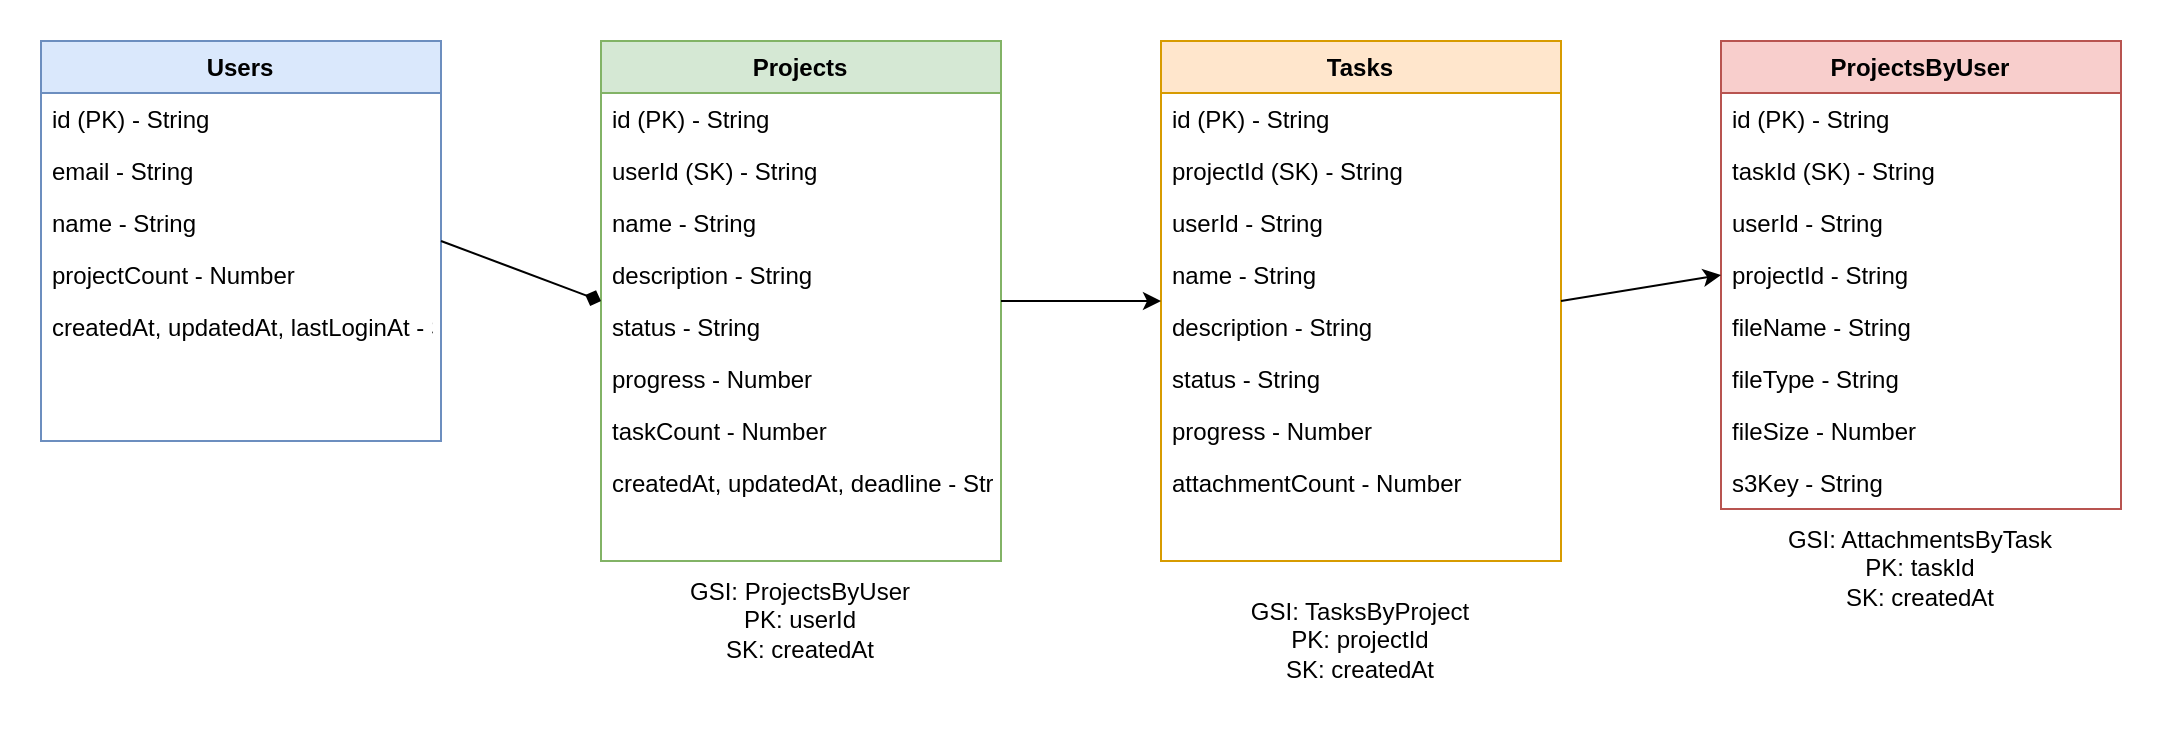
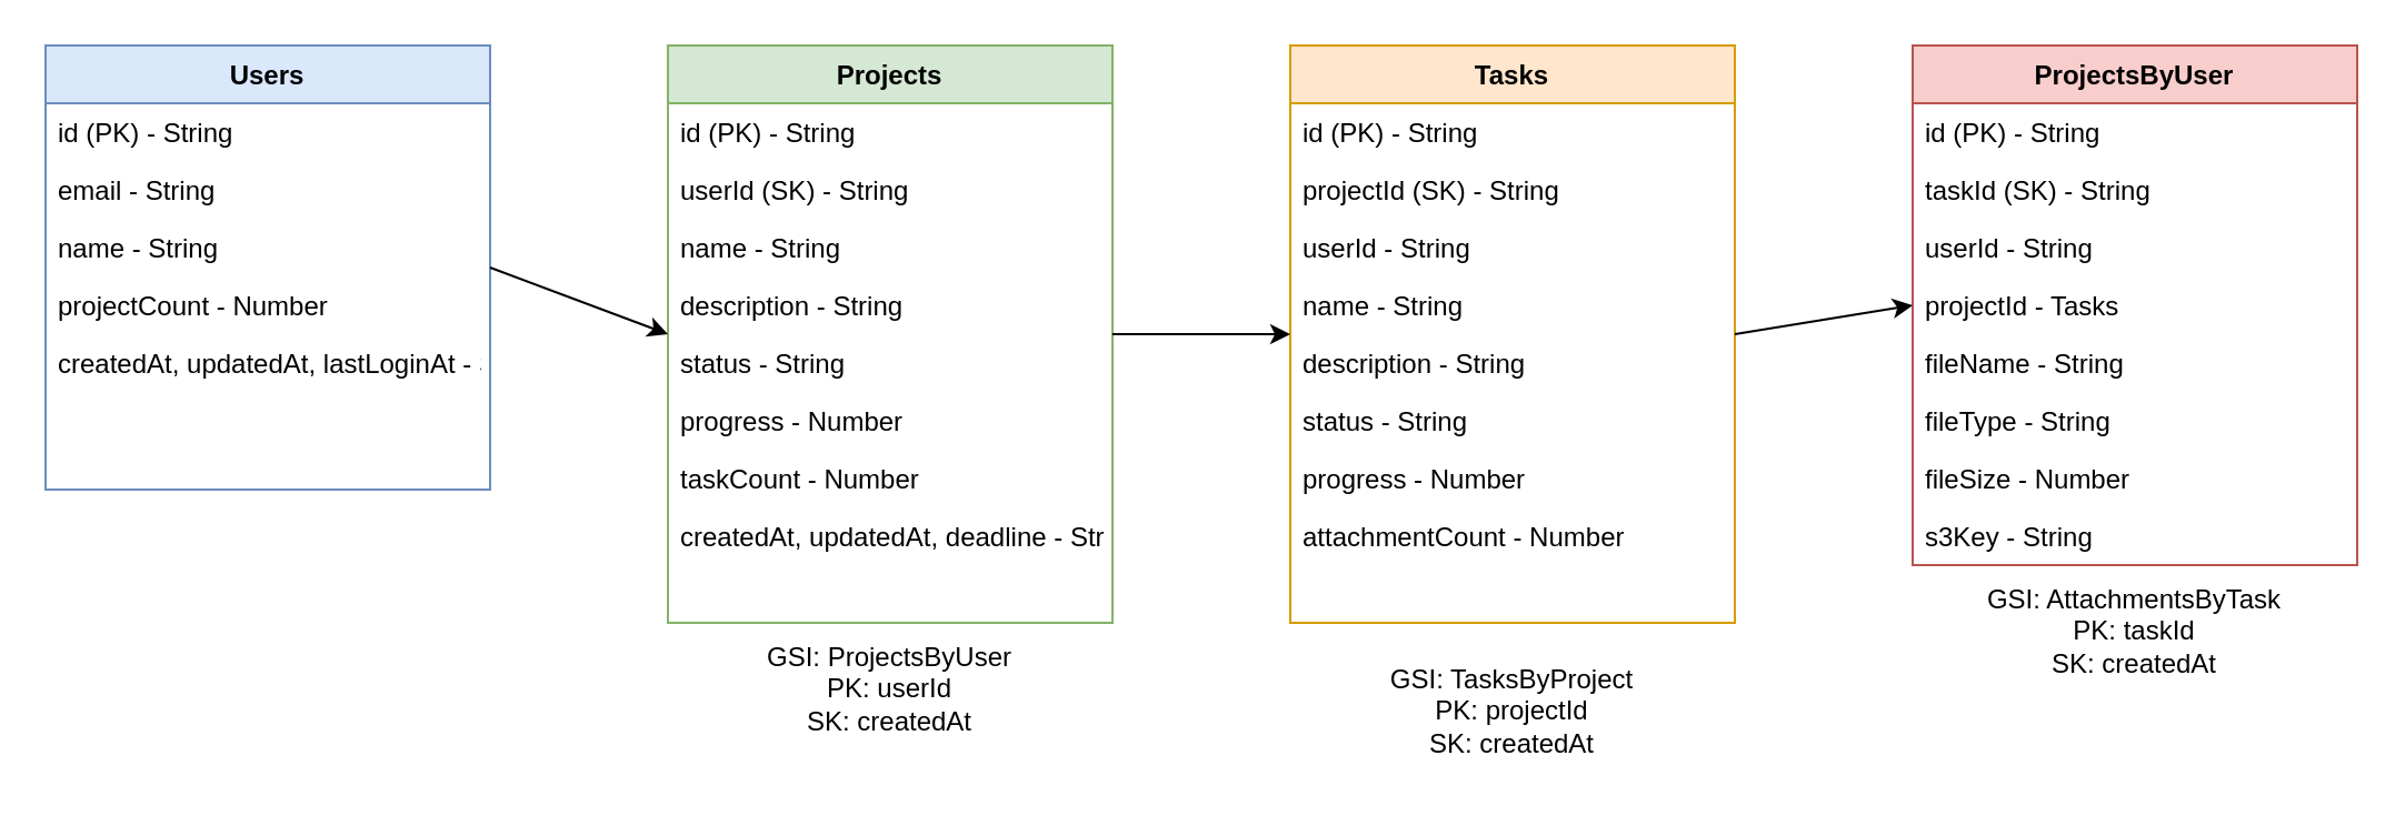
  <mxCell id="0" />
  <mxCell id="1" parent="0" />
  <mxCell id="2" value="Users" style="swimlane;fontStyle=1;align=center;verticalAlign=top;childLayout=stackLayout;horizontal=1;startSize=26;horizontalStack=0;resizeParent=1;resizeParentMax=0;resizeLast=0;collapsible=1;marginBottom=0;fillColor=#dae8fc;strokeColor=#6c8ebf;" parent="1" vertex="1"><mxGeometry x="20" y="20" width="200" height="200" as="geometry" /></mxCell>
  <mxCell id="3" value="id (PK) - String" style="text;strokeColor=none;fillColor=none;align=left;verticalAlign=top;spacingLeft=4;spacingRight=4;overflow=hidden;rotatable=0;points=[[0,0.5],[1,0.5]];portConstraint=eastwest;" parent="2" vertex="1"><mxGeometry y="26" width="200" height="26" as="geometry" /></mxCell>
  <mxCell id="4" value="email - String" style="text;strokeColor=none;fillColor=none;align=left;verticalAlign=top;spacingLeft=4;spacingRight=4;overflow=hidden;rotatable=0;points=[[0,0.5],[1,0.5]];portConstraint=eastwest;" parent="2" vertex="1"><mxGeometry y="52" width="200" height="26" as="geometry" /></mxCell>
  <mxCell id="5" value="name - String" style="text;strokeColor=none;fillColor=none;align=left;verticalAlign=top;spacingLeft=4;spacingRight=4;overflow=hidden;rotatable=0;points=[[0,0.5],[1,0.5]];portConstraint=eastwest;" parent="2" vertex="1"><mxGeometry y="78" width="200" height="26" as="geometry" /></mxCell>
  <mxCell id="6" value="projectCount - Number" style="text;strokeColor=none;fillColor=none;align=left;verticalAlign=top;spacingLeft=4;spacingRight=4;overflow=hidden;rotatable=0;points=[[0,0.5],[1,0.5]];portConstraint=eastwest;" parent="2" vertex="1"><mxGeometry y="104" width="200" height="26" as="geometry" /></mxCell>
  <mxCell id="7" value="createdAt, updatedAt, lastLoginAt - String" style="text;strokeColor=none;fillColor=none;align=left;verticalAlign=top;spacingLeft=4;spacingRight=4;overflow=hidden;rotatable=0;points=[[0,0.5],[1,0.5]];portConstraint=eastwest;" parent="2" vertex="1"><mxGeometry y="130" width="200" height="26" as="geometry" /></mxCell>
  <mxCell id="8" value="Projects" style="swimlane;fontStyle=1;align=center;verticalAlign=top;childLayout=stackLayout;horizontal=1;startSize=26;horizontalStack=0;resizeParent=1;resizeParentMax=0;resizeLast=0;collapsible=1;marginBottom=0;fillColor=#d5e8d4;strokeColor=#82b366;" parent="1" vertex="1"><mxGeometry x="300" y="20" width="200" height="260" as="geometry" /></mxCell>
  <mxCell id="9" value="id (PK) - String" style="text;strokeColor=none;fillColor=none;align=left;verticalAlign=top;spacingLeft=4;spacingRight=4;overflow=hidden;rotatable=0;points=[[0,0.5],[1,0.5]];portConstraint=eastwest;" parent="8" vertex="1"><mxGeometry y="26" width="200" height="26" as="geometry" /></mxCell>
  <mxCell id="10" value="userId (SK) - String" style="text;strokeColor=none;fillColor=none;align=left;verticalAlign=top;spacingLeft=4;spacingRight=4;overflow=hidden;rotatable=0;points=[[0,0.5],[1,0.5]];portConstraint=eastwest;" parent="8" vertex="1"><mxGeometry y="52" width="200" height="26" as="geometry" /></mxCell>
  <mxCell id="11" value="name - String" style="text;strokeColor=none;fillColor=none;align=left;verticalAlign=top;spacingLeft=4;spacingRight=4;overflow=hidden;rotatable=0;points=[[0,0.5],[1,0.5]];portConstraint=eastwest;" parent="8" vertex="1"><mxGeometry y="78" width="200" height="26" as="geometry" /></mxCell>
  <mxCell id="12" value="description - String" style="text;strokeColor=none;fillColor=none;align=left;verticalAlign=top;spacingLeft=4;spacingRight=4;overflow=hidden;rotatable=0;points=[[0,0.5],[1,0.5]];portConstraint=eastwest;" parent="8" vertex="1"><mxGeometry y="104" width="200" height="26" as="geometry" /></mxCell>
  <mxCell id="13" value="status - String" style="text;strokeColor=none;fillColor=none;align=left;verticalAlign=top;spacingLeft=4;spacingRight=4;overflow=hidden;rotatable=0;points=[[0,0.5],[1,0.5]];portConstraint=eastwest;" parent="8" vertex="1"><mxGeometry y="130" width="200" height="26" as="geometry" /></mxCell>
  <mxCell id="14" value="progress - Number" style="text;strokeColor=none;fillColor=none;align=left;verticalAlign=top;spacingLeft=4;spacingRight=4;overflow=hidden;rotatable=0;points=[[0,0.5],[1,0.5]];portConstraint=eastwest;" parent="8" vertex="1"><mxGeometry y="156" width="200" height="26" as="geometry" /></mxCell>
  <mxCell id="15" value="taskCount - Number" style="text;strokeColor=none;fillColor=none;align=left;verticalAlign=top;spacingLeft=4;spacingRight=4;overflow=hidden;rotatable=0;points=[[0,0.5],[1,0.5]];portConstraint=eastwest;" parent="8" vertex="1"><mxGeometry y="182" width="200" height="26" as="geometry" /></mxCell>
  <mxCell id="16" value="createdAt, updatedAt, deadline - String" style="text;strokeColor=none;fillColor=none;align=left;verticalAlign=top;spacingLeft=4;spacingRight=4;overflow=hidden;rotatable=0;points=[[0,0.5],[1,0.5]];portConstraint=eastwest;" parent="8" vertex="1"><mxGeometry y="208" width="200" height="26" as="geometry" /></mxCell>
  <mxCell id="17" value="Tasks" style="swimlane;fontStyle=1;align=center;verticalAlign=top;childLayout=stackLayout;horizontal=1;startSize=26;horizontalStack=0;resizeParent=1;resizeParentMax=0;resizeLast=0;collapsible=1;marginBottom=0;fillColor=#ffe6cc;strokeColor=#d79b00;" parent="1" vertex="1"><mxGeometry x="580" y="20" width="200" height="260" as="geometry" /></mxCell>
  <mxCell id="18" value="id (PK) - String" style="text;strokeColor=none;fillColor=none;align=left;verticalAlign=top;spacingLeft=4;spacingRight=4;overflow=hidden;rotatable=0;points=[[0,0.5],[1,0.5]];portConstraint=eastwest;" parent="17" vertex="1"><mxGeometry y="26" width="200" height="26" as="geometry" /></mxCell>
  <mxCell id="19" value="projectId (SK) - String" style="text;strokeColor=none;fillColor=none;align=left;verticalAlign=top;spacingLeft=4;spacingRight=4;overflow=hidden;rotatable=0;points=[[0,0.5],[1,0.5]];portConstraint=eastwest;" parent="17" vertex="1"><mxGeometry y="52" width="200" height="26" as="geometry" /></mxCell>
  <mxCell id="20" value="userId - String" style="text;strokeColor=none;fillColor=none;align=left;verticalAlign=top;spacingLeft=4;spacingRight=4;overflow=hidden;rotatable=0;points=[[0,0.5],[1,0.5]];portConstraint=eastwest;" parent="17" vertex="1"><mxGeometry y="78" width="200" height="26" as="geometry" /></mxCell>
  <mxCell id="21" value="name - String" style="text;strokeColor=none;fillColor=none;align=left;verticalAlign=top;spacingLeft=4;spacingRight=4;overflow=hidden;rotatable=0;points=[[0,0.5],[1,0.5]];portConstraint=eastwest;" parent="17" vertex="1"><mxGeometry y="104" width="200" height="26" as="geometry" /></mxCell>
  <mxCell id="22" value="description - String" style="text;strokeColor=none;fillColor=none;align=left;verticalAlign=top;spacingLeft=4;spacingRight=4;overflow=hidden;rotatable=0;points=[[0,0.5],[1,0.5]];portConstraint=eastwest;" parent="17" vertex="1"><mxGeometry y="130" width="200" height="26" as="geometry" /></mxCell>
  <mxCell id="23" value="status - String" style="text;strokeColor=none;fillColor=none;align=left;verticalAlign=top;spacingLeft=4;spacingRight=4;overflow=hidden;rotatable=0;points=[[0,0.5],[1,0.5]];portConstraint=eastwest;" parent="17" vertex="1"><mxGeometry y="156" width="200" height="26" as="geometry" /></mxCell>
  <mxCell id="24" value="progress - Number" style="text;strokeColor=none;fillColor=none;align=left;verticalAlign=top;spacingLeft=4;spacingRight=4;overflow=hidden;rotatable=0;points=[[0,0.5],[1,0.5]];portConstraint=eastwest;" parent="17" vertex="1"><mxGeometry y="182" width="200" height="26" as="geometry" /></mxCell>
  <mxCell id="25" value="attachmentCount - Number" style="text;strokeColor=none;fillColor=none;align=left;verticalAlign=top;spacingLeft=4;spacingRight=4;overflow=hidden;rotatable=0;points=[[0,0.5],[1,0.5]];portConstraint=eastwest;" parent="17" vertex="1"><mxGeometry y="208" width="200" height="26" as="geometry" /></mxCell>
  <mxCell id="26" value="ProjectsByUser" style="swimlane;fontStyle=1;align=center;verticalAlign=top;childLayout=stackLayout;horizontal=1;startSize=26;horizontalStack=0;resizeParent=1;resizeParentMax=0;resizeLast=0;collapsible=1;marginBottom=0;fillColor=#f8cecc;strokeColor=#b85450;" parent="1" vertex="1"><mxGeometry x="860" y="20" width="200" height="234" as="geometry" /></mxCell>
  <mxCell id="27" value="id (PK) - String" style="text;strokeColor=none;fillColor=none;align=left;verticalAlign=top;spacingLeft=4;spacingRight=4;overflow=hidden;rotatable=0;points=[[0,0.5],[1,0.5]];portConstraint=eastwest;" parent="26" vertex="1"><mxGeometry y="26" width="200" height="26" as="geometry" /></mxCell>
  <mxCell id="28" value="taskId (SK) - String" style="text;strokeColor=none;fillColor=none;align=left;verticalAlign=top;spacingLeft=4;spacingRight=4;overflow=hidden;rotatable=0;points=[[0,0.5],[1,0.5]];portConstraint=eastwest;" parent="26" vertex="1"><mxGeometry y="52" width="200" height="26" as="geometry" /></mxCell>
  <mxCell id="29" value="userId - String" style="text;strokeColor=none;fillColor=none;align=left;verticalAlign=top;spacingLeft=4;spacingRight=4;overflow=hidden;rotatable=0;points=[[0,0.5],[1,0.5]];portConstraint=eastwest;" parent="26" vertex="1"><mxGeometry y="78" width="200" height="26" as="geometry" /></mxCell>
- <mxCell id="30" value="projectId - String" style="text;strokeColor=none;fillColor=none;align=left;verticalAlign=top;spacingLeft=4;spacingRight=4;overflow=hidden;rotatable=0;points=[[0,0.5],[1,0.5]];portConstraint=eastwest;" parent="26" vertex="1"><mxGeometry y="104" width="200" height="26" as="geometry" /></mxCell>
+ <mxCell id="30" value="projectId - Tasks" style="text;strokeColor=none;fillColor=none;align=left;verticalAlign=top;spacingLeft=4;spacingRight=4;overflow=hidden;rotatable=0;points=[[0,0.5],[1,0.5]];portConstraint=eastwest;" parent="26" vertex="1"><mxGeometry y="104" width="200" height="26" as="geometry" /></mxCell>
  <mxCell id="31" value="fileName - String" style="text;strokeColor=none;fillColor=none;align=left;verticalAlign=top;spacingLeft=4;spacingRight=4;overflow=hidden;rotatable=0;points=[[0,0.5],[1,0.5]];portConstraint=eastwest;" parent="26" vertex="1"><mxGeometry y="130" width="200" height="26" as="geometry" /></mxCell>
  <mxCell id="32" value="fileType - String" style="text;strokeColor=none;fillColor=none;align=left;verticalAlign=top;spacingLeft=4;spacingRight=4;overflow=hidden;rotatable=0;points=[[0,0.5],[1,0.5]];portConstraint=eastwest;" parent="26" vertex="1"><mxGeometry y="156" width="200" height="26" as="geometry" /></mxCell>
  <mxCell id="33" value="fileSize - Number" style="text;strokeColor=none;fillColor=none;align=left;verticalAlign=top;spacingLeft=4;spacingRight=4;overflow=hidden;rotatable=0;points=[[0,0.5],[1,0.5]];portConstraint=eastwest;" parent="26" vertex="1"><mxGeometry y="182" width="200" height="26" as="geometry" /></mxCell>
  <mxCell id="34" value="s3Key - String" style="text;strokeColor=none;fillColor=none;align=left;verticalAlign=top;spacingLeft=4;spacingRight=4;overflow=hidden;rotatable=0;points=[[0,0.5],[1,0.5]];portConstraint=eastwest;" parent="26" vertex="1"><mxGeometry y="208" width="200" height="26" as="geometry" /></mxCell>
- <mxCell id="35" value="" style="endArrow=diamond;html=1;exitX=1;exitY=0.5;exitDx=0;exitDy=0;entryX=0;entryY=0.5;entryDx=0;entryDy=0;" parent="1" source="2" target="8" edge="1"><mxGeometry width="50" height="50" relative="1" as="geometry"><mxPoint x="370" y="400" as="sourcePoint" /><mxPoint x="420" y="350" as="targetPoint" /></mxGeometry></mxCell>
+ <mxCell id="35" value="" style="endArrow=classic;html=1;exitX=1;exitY=0.5;exitDx=0;exitDy=0;entryX=0;entryY=0.5;entryDx=0;entryDy=0;" parent="1" source="2" target="8" edge="1"><mxGeometry width="50" height="50" relative="1" as="geometry"><mxPoint x="370" y="400" as="sourcePoint" /><mxPoint x="420" y="350" as="targetPoint" /></mxGeometry></mxCell>
  <mxCell id="36" value="" style="endArrow=classic;html=1;exitX=1;exitY=0.5;exitDx=0;exitDy=0;entryX=0;entryY=0.5;entryDx=0;entryDy=0;" parent="1" source="8" target="17" edge="1"><mxGeometry width="50" height="50" relative="1" as="geometry"><mxPoint x="370" y="400" as="sourcePoint" /><mxPoint x="420" y="350" as="targetPoint" /></mxGeometry></mxCell>
  <mxCell id="37" value="" style="endArrow=classic;html=1;exitX=1;exitY=0.5;exitDx=0;exitDy=0;entryX=0;entryY=0.5;entryDx=0;entryDy=0;" parent="1" source="17" target="26" edge="1"><mxGeometry width="50" height="50" relative="1" as="geometry"><mxPoint x="370" y="400" as="sourcePoint" /><mxPoint x="420" y="350" as="targetPoint" /></mxGeometry></mxCell>
  <mxCell id="38" value="GSI: ProjectsByUser&#10;PK: userId&#10;SK: createdAt" style="text;html=1;strokeColor=none;fillColor=none;align=center;verticalAlign=middle;whiteSpace=wrap;rounded=0;" parent="1" vertex="1"><mxGeometry x="300" y="280" width="200" height="60" as="geometry" /></mxCell>
  <mxCell id="39" value="GSI: TasksByProject&#10;PK: projectId&#10;SK: createdAt" style="text;html=1;strokeColor=none;fillColor=none;align=center;verticalAlign=middle;whiteSpace=wrap;rounded=0;" parent="1" vertex="1"><mxGeometry x="580" y="290" width="200" height="60" as="geometry" /></mxCell>
  <mxCell id="40" value="GSI: AttachmentsByTask&#10;PK: taskId&#10;SK: createdAt" style="text;html=1;strokeColor=none;fillColor=none;align=center;verticalAlign=middle;whiteSpace=wrap;rounded=0;" parent="1" vertex="1"><mxGeometry x="860" y="254" width="200" height="60" as="geometry" /></mxCell>
